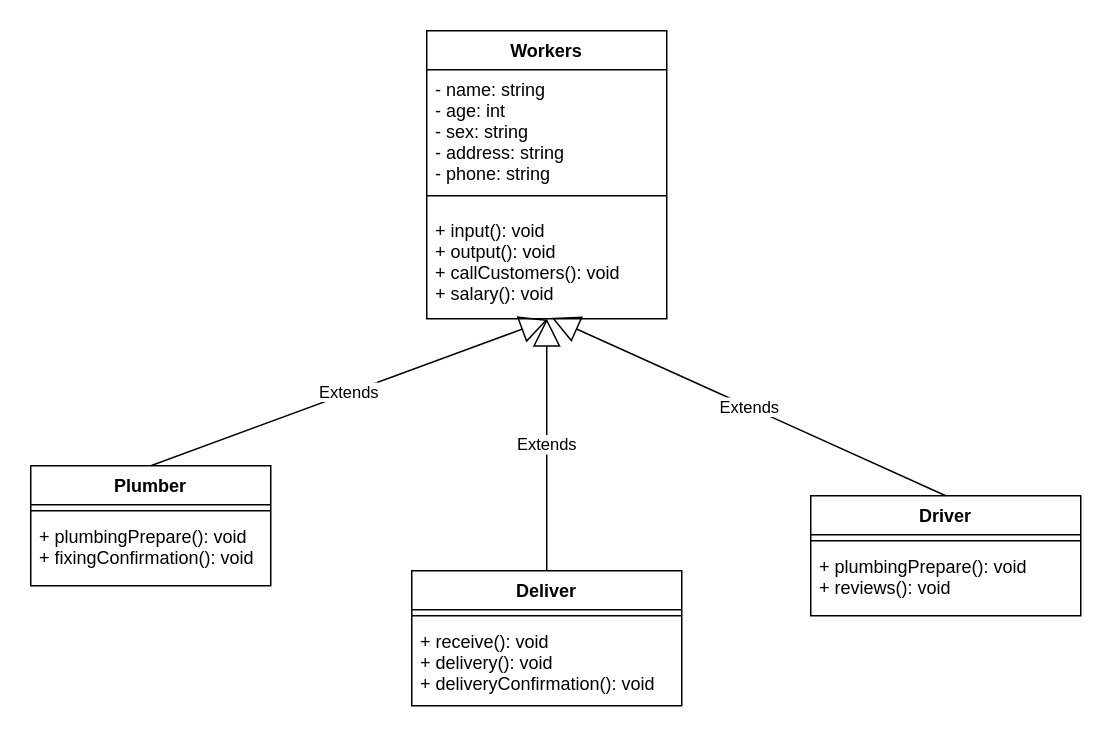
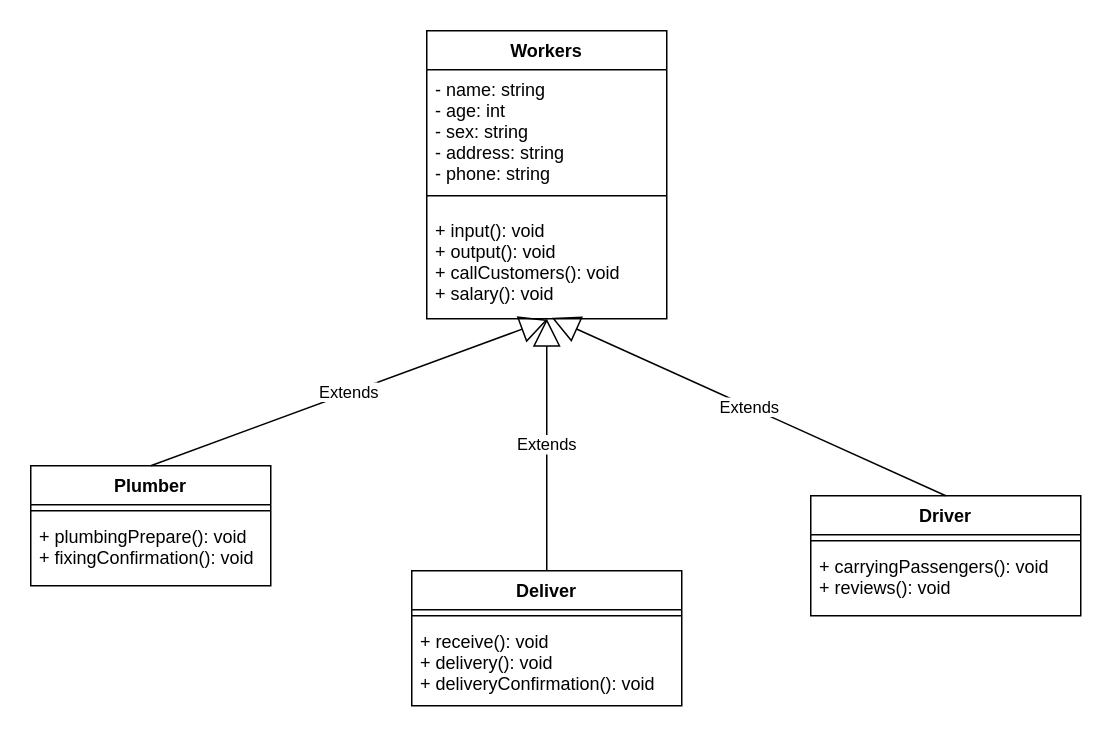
  <mxCell id="0" />
  <mxCell id="1" parent="0" />
  <mxCell id="2" value="Workers" style="swimlane;fontStyle=1;align=center;verticalAlign=top;childLayout=stackLayout;horizontal=1;startSize=26;horizontalStack=0;resizeParent=1;resizeParentMax=0;resizeLast=0;collapsible=1;marginBottom=0;" parent="1" vertex="1"><mxGeometry x="284" y="20" width="160" height="192" as="geometry" /></mxCell>
  <mxCell id="3" value="- name: string&#10;- age: int&#10;- sex: string&#10;- address: string&#10;- phone: string" style="text;strokeColor=none;fillColor=none;align=left;verticalAlign=top;spacingLeft=4;spacingRight=4;overflow=hidden;rotatable=0;points=[[0,0.5],[1,0.5]];portConstraint=eastwest;" parent="2" vertex="1"><mxGeometry y="26" width="160" height="74" as="geometry" /></mxCell>
  <mxCell id="4" value="" style="line;strokeWidth=1;fillColor=none;align=left;verticalAlign=middle;spacingTop=-1;spacingLeft=3;spacingRight=3;rotatable=0;labelPosition=right;points=[];portConstraint=eastwest;" parent="2" vertex="1"><mxGeometry y="100" width="160" height="20" as="geometry" /></mxCell>
  <mxCell id="5" value="+ input(): void&#10;+ output(): void&#10;+ callCustomers(): void&#10;+ salary(): void" style="text;strokeColor=none;fillColor=none;align=left;verticalAlign=top;spacingLeft=4;spacingRight=4;overflow=hidden;rotatable=0;points=[[0,0.5],[1,0.5]];portConstraint=eastwest;" parent="2" vertex="1"><mxGeometry y="120" width="160" height="72" as="geometry" /></mxCell>
  <mxCell id="6" value="Plumber" style="swimlane;fontStyle=1;align=center;verticalAlign=top;childLayout=stackLayout;horizontal=1;startSize=26;horizontalStack=0;resizeParent=1;resizeParentMax=0;resizeLast=0;collapsible=1;marginBottom=0;" parent="1" vertex="1"><mxGeometry x="20" y="310" width="160" height="80" as="geometry" /></mxCell>
  <mxCell id="7" value="" style="line;strokeWidth=1;fillColor=none;align=left;verticalAlign=middle;spacingTop=-1;spacingLeft=3;spacingRight=3;rotatable=0;labelPosition=right;points=[];portConstraint=eastwest;" parent="6" vertex="1"><mxGeometry y="26" width="160" height="8" as="geometry" /></mxCell>
  <mxCell id="8" value="+ plumbingPrepare(): void&#10;+ fixingConfirmation(): void" style="text;strokeColor=none;fillColor=none;align=left;verticalAlign=top;spacingLeft=4;spacingRight=4;overflow=hidden;rotatable=0;points=[[0,0.5],[1,0.5]];portConstraint=eastwest;" parent="6" vertex="1"><mxGeometry y="34" width="160" height="46" as="geometry" /></mxCell>
  <mxCell id="9" value="Deliver" style="swimlane;fontStyle=1;align=center;verticalAlign=top;childLayout=stackLayout;horizontal=1;startSize=26;horizontalStack=0;resizeParent=1;resizeParentMax=0;resizeLast=0;collapsible=1;marginBottom=0;" parent="1" vertex="1"><mxGeometry x="274" y="380" width="180" height="90" as="geometry" /></mxCell>
  <mxCell id="10" value="" style="line;strokeWidth=1;fillColor=none;align=left;verticalAlign=middle;spacingTop=-1;spacingLeft=3;spacingRight=3;rotatable=0;labelPosition=right;points=[];portConstraint=eastwest;" parent="9" vertex="1"><mxGeometry y="26" width="180" height="8" as="geometry" /></mxCell>
  <mxCell id="11" value="+ receive(): void&#10;+ delivery(): void&#10;+ deliveryConfirmation(): void" style="text;strokeColor=none;fillColor=none;align=left;verticalAlign=top;spacingLeft=4;spacingRight=4;overflow=hidden;rotatable=0;points=[[0,0.5],[1,0.5]];portConstraint=eastwest;" parent="9" vertex="1"><mxGeometry y="34" width="180" height="56" as="geometry" /></mxCell>
  <mxCell id="12" value="Driver&#10;" style="swimlane;fontStyle=1;align=center;verticalAlign=top;childLayout=stackLayout;horizontal=1;startSize=26;horizontalStack=0;resizeParent=1;resizeParentMax=0;resizeLast=0;collapsible=1;marginBottom=0;" parent="1" vertex="1"><mxGeometry x="540" y="330" width="180" height="80" as="geometry" /></mxCell>
  <mxCell id="13" value="" style="line;strokeWidth=1;fillColor=none;align=left;verticalAlign=middle;spacingTop=-1;spacingLeft=3;spacingRight=3;rotatable=0;labelPosition=right;points=[];portConstraint=eastwest;" parent="12" vertex="1"><mxGeometry y="26" width="180" height="8" as="geometry" /></mxCell>
- <mxCell id="14" value="+ plumbingPrepare(): void&#10;+ reviews(): void" style="text;strokeColor=none;fillColor=none;align=left;verticalAlign=top;spacingLeft=4;spacingRight=4;overflow=hidden;rotatable=0;points=[[0,0.5],[1,0.5]];portConstraint=eastwest;" parent="12" vertex="1"><mxGeometry y="34" width="180" height="46" as="geometry" /></mxCell>
+ <mxCell id="14" value="+ carryingPassengers(): void&#10;+ reviews(): void" style="text;strokeColor=none;fillColor=none;align=left;verticalAlign=top;spacingLeft=4;spacingRight=4;overflow=hidden;rotatable=0;points=[[0,0.5],[1,0.5]];portConstraint=eastwest;" parent="12" vertex="1"><mxGeometry y="34" width="180" height="46" as="geometry" /></mxCell>
  <mxCell id="15" value="Extends" style="endArrow=block;endSize=16;endFill=0;html=1;rounded=0;entryX=0.504;entryY=1.009;entryDx=0;entryDy=0;entryPerimeter=0;exitX=0.5;exitY=0;exitDx=0;exitDy=0;" parent="1" source="6" target="5" edge="1"><mxGeometry width="160" relative="1" as="geometry"><mxPoint x="280" y="270" as="sourcePoint" /><mxPoint x="440" y="270" as="targetPoint" /></mxGeometry></mxCell>
  <mxCell id="16" value="Extends" style="endArrow=block;endSize=16;endFill=0;html=1;rounded=0;exitX=0.5;exitY=0;exitDx=0;exitDy=0;" parent="1" source="9" target="5" edge="1"><mxGeometry width="160" relative="1" as="geometry"><mxPoint x="110" y="320" as="sourcePoint" /><mxPoint x="364" y="210" as="targetPoint" /></mxGeometry></mxCell>
  <mxCell id="17" value="Extends" style="endArrow=block;endSize=16;endFill=0;html=1;rounded=0;exitX=0.5;exitY=0;exitDx=0;exitDy=0;entryX=0.521;entryY=0.991;entryDx=0;entryDy=0;entryPerimeter=0;" parent="1" source="12" target="5" edge="1"><mxGeometry width="160" relative="1" as="geometry"><mxPoint x="120" y="330" as="sourcePoint" /><mxPoint x="360" y="210" as="targetPoint" /></mxGeometry></mxCell>
